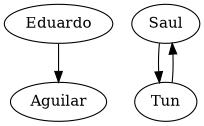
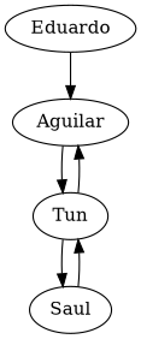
  digraph {
    node [fillcolor=seashell2]
    n1 [label=Eduardo]
    n2 [label=Aguilar]
    n3 [label=Saul]
    n4 [label=Tun]
    n1 -> n2
+   n2 -> n4
    n3 -> n4
+   n4 -> n2
    n4 -> n3
  }
